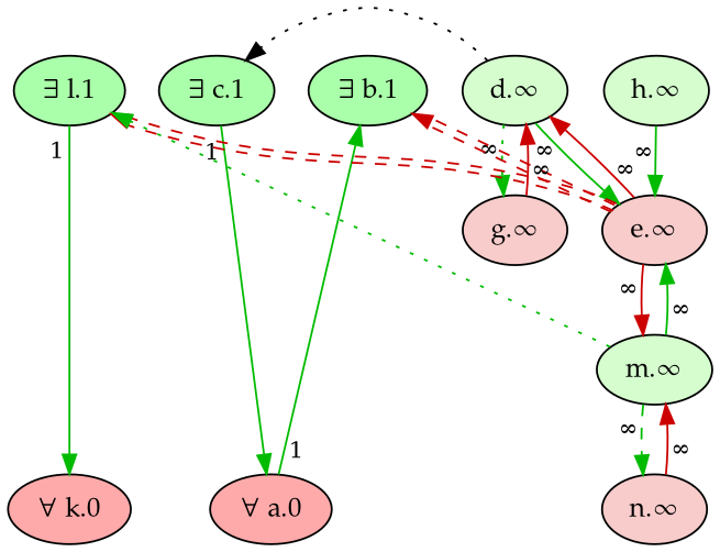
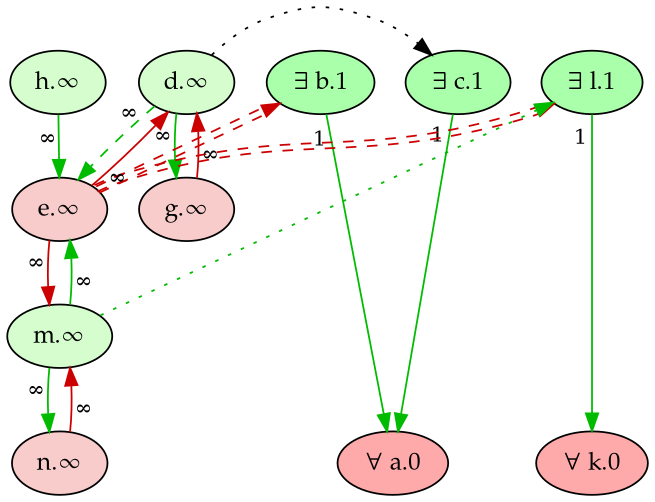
  digraph {
    rankdir=TB
    node [fillcolor="#AAFFAA" fontname=Palatino fontsize=14 style=filled]
    edge [color="#00BB00" dir=forward fontsize=12 labeldistance=1.5 style=solid taillabel="∞"]
    n1 [fillcolor="#FFAAAA" label="∀ a.0"]
    n2 [fillcolor="#FFAAAA" label="∀ k.0"]
    n3 [label="∃ l.1"]
    n4 [label="∃ c.1"]
    n5 [label="∃ b.1"]
    n6 [fillcolor="#d5fdce" label="d.∞"]
    n7 [fillcolor="#f7cccb" label="e.∞"]
    n8 [fillcolor="#f7cccb" label="g.∞"]
    n9 [fillcolor="#d5fdce" label="m.∞"]
    n10 [fillcolor="#f7cccb" label="n.∞"]
    n11 [fillcolor="#d5fdce" label="h.∞"]
    subgraph sub_1 {
      rank=max
      n1
      n2
    }
    subgraph sub_2 {
      rank=min
      n3
      n4
      n5
    }
    n3 -> n2 [taillabel=1]
    n4 -> n1 [taillabel=1]
-   n1 -> n5 [taillabel=1]
+   n5 -> n1 [taillabel=1]
    n6 -> n4 [color=black constraint=false style=dotted taillabel=""]
-   n6 -> n7
-   n6 -> n8 [style=dotted]
+   n6 -> n7 [style=dashed]
+   n6 -> n8
    n7 -> n3 [color="#CC0000:invis:#CC0000" constraint=false style=dashed taillabel=""]
    n7 -> n5 [color="#CC0000:invis:#CC0000" constraint=false style=dashed taillabel=""]
    n7 -> n6 [color="#CC0000"]
    n7 -> n9 [color="#CC0000"]
    n8 -> n6 [color="#CC0000"]
    n9 -> n3 [constraint=false style=dotted taillabel=""]
    n9 -> n7
-   n9 -> n10 [style=dashed]
+   n9 -> n10
    n10 -> n9 [color="#CC0000"]
    n11 -> n7
  }
